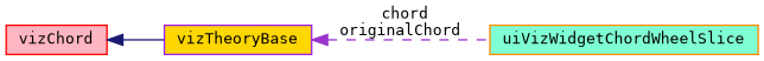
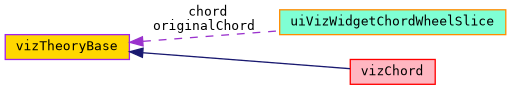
  digraph {
    fontname="DejaVu Sans Mono"
    rankdir=LR
    node [fontname="DejaVu Sans Mono" fontsize=10 shape=record style=filled]
    edge [dir=back fontname="DejaVu Sans Mono" fontsize=10 labelfontname=Helvetica labelfontsize=10]
    n1 [color=darkorange fillcolor=aquamarine fontcolor=black height=0.2 label=uiVizWidgetChordWheelSlice width=0.4]
    n2 [color=red fillcolor=lightpink height=0.2 label=vizChord width=0.4]
    n3 [color=purple fillcolor=gold height=0.2 label=vizTheoryBase width=0.4]
    n3 -> n1 [color=darkorchid3 label=" chord\noriginalChord" style=dashed]
-   n2 -> n3 [color=midnightblue style=solid]
+   n3 -> n2 [color=midnightblue style=solid]
  }
